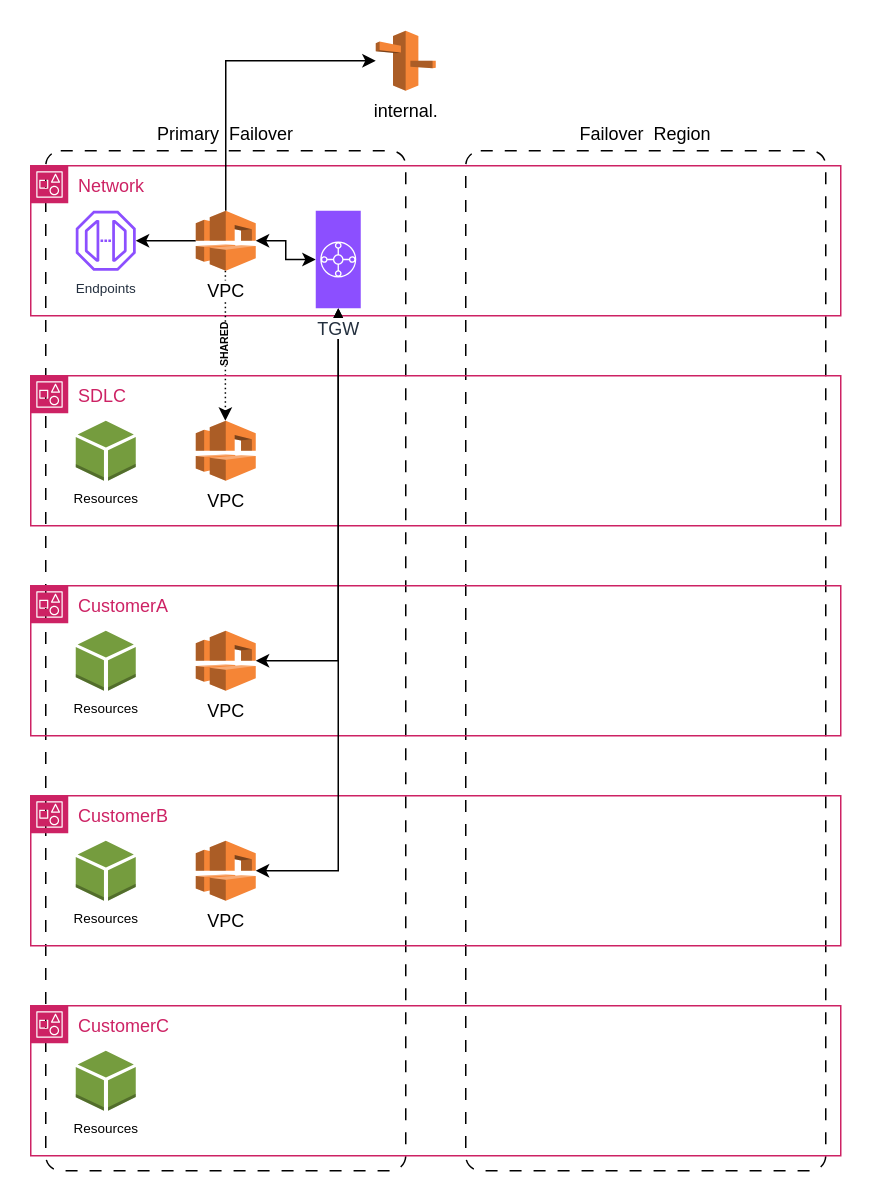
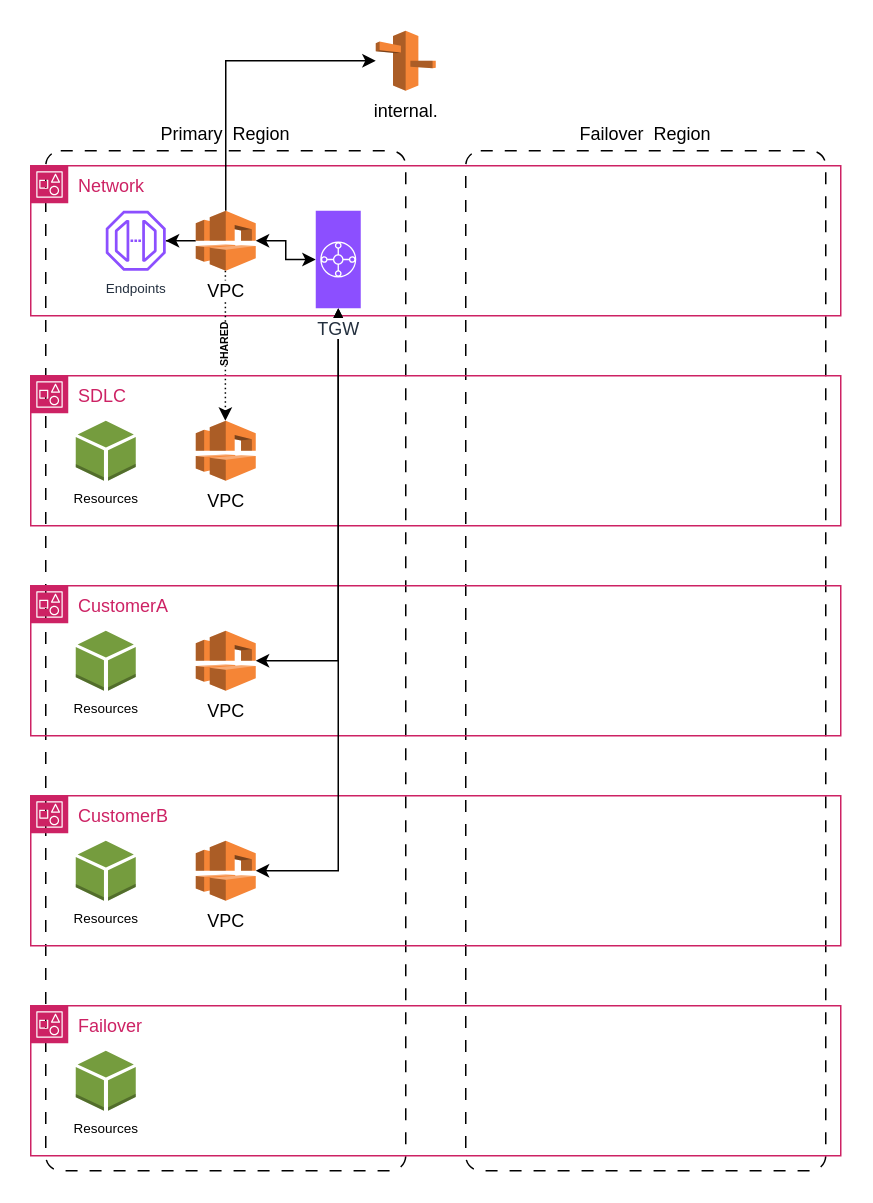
  <mxCell id="0" />
  <mxCell id="1" parent="0" />
  <mxCell id="2" value="Failover&amp;nbsp; Region" style="html=1;align=center;verticalAlign=top;rounded=1;absoluteArcSize=1;arcSize=20;dashed=1;whiteSpace=wrap;horizontal=1;spacingTop=-25;fillColor=none;labelBackgroundColor=default;dashPattern=8 8;" parent="1" vertex="1"><mxGeometry x="310" y="100" width="240" height="680" as="geometry" /></mxCell>
- <mxCell id="3" value="Primary&amp;nbsp; Failover" style="html=1;align=center;verticalAlign=top;rounded=1;absoluteArcSize=1;arcSize=20;dashed=1;whiteSpace=wrap;horizontal=1;spacingTop=-25;fillColor=none;labelBackgroundColor=default;dashPattern=8 8;" parent="1" vertex="1"><mxGeometry x="30" y="100" width="240" height="680" as="geometry" /></mxCell>
+ <mxCell id="3" value="Primary&amp;nbsp; Region" style="html=1;align=center;verticalAlign=top;rounded=1;absoluteArcSize=1;arcSize=20;dashed=1;whiteSpace=wrap;horizontal=1;spacingTop=-25;fillColor=none;labelBackgroundColor=default;dashPattern=8 8;" parent="1" vertex="1"><mxGeometry x="30" y="100" width="240" height="680" as="geometry" /></mxCell>
  <mxCell id="4" value="Network" style="points=[[0,0],[0.25,0],[0.5,0],[0.75,0],[1,0],[1,0.25],[1,0.5],[1,0.75],[1,1],[0.75,1],[0.5,1],[0.25,1],[0,1],[0,0.75],[0,0.5],[0,0.25]];outlineConnect=0;gradientColor=none;html=1;whiteSpace=wrap;fontSize=12;fontStyle=0;container=1;pointerEvents=0;collapsible=0;recursiveResize=0;shape=mxgraph.aws4.group;grIcon=mxgraph.aws4.group_account;strokeColor=#CD2264;fillColor=none;verticalAlign=top;align=left;spacingLeft=30;fontColor=#CD2264;dashed=0;" parent="1" vertex="1"><mxGeometry x="20" y="110" width="540" height="100" as="geometry" /></mxCell>
  <mxCell id="5" value="SHARED" style="edgeStyle=orthogonalEdgeStyle;rounded=0;orthogonalLoop=1;jettySize=auto;html=1;entryX=0.5;entryY=0;entryDx=0;entryDy=0;entryPerimeter=0;dashed=1;horizontal=0;fontSize=7;dashPattern=1 2;fontStyle=1;labelBackgroundColor=default;" parent="4" edge="1"><mxGeometry relative="1" as="geometry"><mxPoint x="129.75" y="70" as="sourcePoint" /><mxPoint x="129.75" y="170" as="targetPoint" /></mxGeometry></mxCell>
  <mxCell id="6" value="SDLC " style="points=[[0,0],[0.25,0],[0.5,0],[0.75,0],[1,0],[1,0.25],[1,0.5],[1,0.75],[1,1],[0.75,1],[0.5,1],[0.25,1],[0,1],[0,0.75],[0,0.5],[0,0.25]];outlineConnect=0;gradientColor=none;html=1;whiteSpace=wrap;fontSize=12;fontStyle=0;container=1;pointerEvents=0;collapsible=0;recursiveResize=0;shape=mxgraph.aws4.group;grIcon=mxgraph.aws4.group_account;strokeColor=#CD2264;fillColor=none;verticalAlign=top;align=left;spacingLeft=30;fontColor=#CD2264;dashed=0;" parent="1" vertex="1"><mxGeometry x="20" y="250" width="540" height="100" as="geometry" /></mxCell>
  <mxCell id="7" value="Resources" style="outlineConnect=0;dashed=0;verticalLabelPosition=bottom;verticalAlign=top;align=center;html=1;shape=mxgraph.aws3.resources;fillColor=#759C3E;gradientColor=none;fontSize=9;" parent="6" vertex="1"><mxGeometry x="30" y="30" width="40" height="40" as="geometry" /></mxCell>
  <mxCell id="8" value="CustomerA" style="points=[[0,0],[0.25,0],[0.5,0],[0.75,0],[1,0],[1,0.25],[1,0.5],[1,0.75],[1,1],[0.75,1],[0.5,1],[0.25,1],[0,1],[0,0.75],[0,0.5],[0,0.25]];outlineConnect=0;gradientColor=none;html=1;whiteSpace=wrap;fontSize=12;fontStyle=0;container=1;pointerEvents=0;collapsible=0;recursiveResize=0;shape=mxgraph.aws4.group;grIcon=mxgraph.aws4.group_account;strokeColor=#CD2264;fillColor=none;verticalAlign=top;align=left;spacingLeft=30;fontColor=#CD2264;dashed=0;" parent="1" vertex="1"><mxGeometry x="20" y="390" width="540" height="100" as="geometry" /></mxCell>
  <mxCell id="9" value="CustomerB" style="points=[[0,0],[0.25,0],[0.5,0],[0.75,0],[1,0],[1,0.25],[1,0.5],[1,0.75],[1,1],[0.75,1],[0.5,1],[0.25,1],[0,1],[0,0.75],[0,0.5],[0,0.25]];outlineConnect=0;gradientColor=none;html=1;whiteSpace=wrap;fontSize=12;fontStyle=0;container=1;pointerEvents=0;collapsible=0;recursiveResize=0;shape=mxgraph.aws4.group;grIcon=mxgraph.aws4.group_account;strokeColor=#CD2264;fillColor=none;verticalAlign=top;align=left;spacingLeft=30;fontColor=#CD2264;dashed=0;" parent="1" vertex="1"><mxGeometry x="20" y="530" width="540" height="100" as="geometry" /></mxCell>
- <mxCell id="10" value="CustomerC" style="points=[[0,0],[0.25,0],[0.5,0],[0.75,0],[1,0],[1,0.25],[1,0.5],[1,0.75],[1,1],[0.75,1],[0.5,1],[0.25,1],[0,1],[0,0.75],[0,0.5],[0,0.25]];outlineConnect=0;gradientColor=none;html=1;whiteSpace=wrap;fontSize=12;fontStyle=0;container=1;pointerEvents=0;collapsible=0;recursiveResize=0;shape=mxgraph.aws4.group;grIcon=mxgraph.aws4.group_account;strokeColor=#CD2264;fillColor=none;verticalAlign=top;align=left;spacingLeft=30;fontColor=#CD2264;dashed=0;" parent="1" vertex="1"><mxGeometry x="20" y="670" width="540" height="100" as="geometry" /></mxCell>
+ <mxCell id="10" value="Failover" style="points=[[0,0],[0.25,0],[0.5,0],[0.75,0],[1,0],[1,0.25],[1,0.5],[1,0.75],[1,1],[0.75,1],[0.5,1],[0.25,1],[0,1],[0,0.75],[0,0.5],[0,0.25]];outlineConnect=0;gradientColor=none;html=1;whiteSpace=wrap;fontSize=12;fontStyle=0;container=1;pointerEvents=0;collapsible=0;recursiveResize=0;shape=mxgraph.aws4.group;grIcon=mxgraph.aws4.group_account;strokeColor=#CD2264;fillColor=none;verticalAlign=top;align=left;spacingLeft=30;fontColor=#CD2264;dashed=0;" parent="1" vertex="1"><mxGeometry x="20" y="670" width="540" height="100" as="geometry" /></mxCell>
  <mxCell id="11" style="edgeStyle=orthogonalEdgeStyle;rounded=0;orthogonalLoop=1;jettySize=auto;html=1;exitX=0.5;exitY=0;exitDx=0;exitDy=0;exitPerimeter=0;" parent="1" source="17" target="16" edge="1"><mxGeometry relative="1" as="geometry"><mxPoint x="210" as="targetPoint" y="-20" /><mxPoint x="149.97" y="30" as="sourcePoint" /><Array as="points"><mxPoint x="150" y="40" /></Array></mxGeometry></mxCell>
  <mxCell id="12" style="edgeStyle=orthogonalEdgeStyle;rounded=0;orthogonalLoop=1;jettySize=auto;html=1;entryX=0.5;entryY=1;entryDx=0;entryDy=0;entryPerimeter=0;startArrow=classic;startFill=1;" parent="1" source="21" target="18" edge="1"><mxGeometry relative="1" as="geometry" /></mxCell>
  <mxCell id="13" style="edgeStyle=orthogonalEdgeStyle;rounded=0;orthogonalLoop=1;jettySize=auto;html=1;entryX=0.5;entryY=1;entryDx=0;entryDy=0;entryPerimeter=0;startArrow=classic;startFill=1;" parent="1" source="22" target="18" edge="1"><mxGeometry relative="1" as="geometry" /></mxCell>
  <mxCell id="14" style="edgeStyle=orthogonalEdgeStyle;rounded=0;orthogonalLoop=1;jettySize=auto;html=1;" parent="1" source="17" target="19" edge="1"><mxGeometry relative="1" as="geometry" /></mxCell>
  <mxCell id="15" style="edgeStyle=orthogonalEdgeStyle;rounded=0;orthogonalLoop=1;jettySize=auto;html=1;entryX=0;entryY=0.5;entryDx=0;entryDy=0;entryPerimeter=0;startArrow=classic;startFill=1;" parent="1" source="17" target="18" edge="1"><mxGeometry relative="1" as="geometry" /></mxCell>
  <mxCell id="16" value="internal." style="outlineConnect=0;dashed=0;verticalLabelPosition=bottom;verticalAlign=top;align=center;html=1;shape=mxgraph.aws3.route_53;fillColor=#F58536;gradientColor=none;" parent="1" vertex="1"><mxGeometry x="250" y="20" width="40" height="40" as="geometry" /></mxCell>
  <mxCell id="17" value="VPC" style="outlineConnect=0;dashed=0;verticalLabelPosition=bottom;verticalAlign=top;align=center;html=1;shape=mxgraph.aws3.vpc;fillColor=#F58536;gradientColor=none;labelBackgroundColor=default;" parent="1" vertex="1"><mxGeometry x="130" y="140" width="40" height="40" as="geometry" /></mxCell>
  <mxCell id="18" value="TGW" style="sketch=0;points=[[0,0,0],[0.25,0,0],[0.5,0,0],[0.75,0,0],[1,0,0],[0,1,0],[0.25,1,0],[0.5,1,0],[0.75,1,0],[1,1,0],[0,0.25,0],[0,0.5,0],[0,0.75,0],[1,0.25,0],[1,0.5,0],[1,0.75,0]];outlineConnect=0;fontColor=#232F3E;fillColor=#8C4FFF;strokeColor=#ffffff;dashed=0;verticalLabelPosition=bottom;verticalAlign=top;align=center;html=1;fontSize=12;fontStyle=0;aspect=fixed;shape=mxgraph.aws4.resourceIcon;resIcon=mxgraph.aws4.transit_gateway;labelBackgroundColor=default;" parent="1" vertex="1"><mxGeometry x="210" y="140" width="30" height="65" as="geometry" /></mxCell>
- <mxCell id="19" value="Endpoints" style="sketch=0;outlineConnect=0;fontColor=#232F3E;gradientColor=none;fillColor=#8C4FFF;strokeColor=none;dashed=0;verticalLabelPosition=bottom;verticalAlign=top;align=center;html=1;fontSize=9;fontStyle=0;aspect=fixed;pointerEvents=1;shape=mxgraph.aws4.endpoint;labelBackgroundColor=default;" parent="1" vertex="1"><mxGeometry x="50" y="140" width="40" height="40" as="geometry" /></mxCell>
+ <mxCell id="19" value="Endpoints" style="sketch=0;outlineConnect=0;fontColor=#232F3E;gradientColor=none;fillColor=#8C4FFF;strokeColor=none;dashed=0;verticalLabelPosition=bottom;verticalAlign=top;align=center;html=1;fontSize=9;fontStyle=0;aspect=fixed;pointerEvents=1;shape=mxgraph.aws4.endpoint;labelBackgroundColor=default;" parent="1" vertex="1"><mxGeometry x="70" y="140" width="40" height="40" as="geometry" /></mxCell>
  <mxCell id="20" value="VPC" style="outlineConnect=0;dashed=0;verticalLabelPosition=bottom;verticalAlign=top;align=center;html=1;shape=mxgraph.aws3.vpc;fillColor=#F58536;gradientColor=none;labelBackgroundColor=default;" parent="1" vertex="1"><mxGeometry x="130" y="280" width="40" height="40" as="geometry" /></mxCell>
  <mxCell id="21" value="VPC" style="outlineConnect=0;dashed=0;verticalLabelPosition=bottom;verticalAlign=top;align=center;html=1;shape=mxgraph.aws3.vpc;fillColor=#F58536;gradientColor=none;labelBackgroundColor=default;" parent="1" vertex="1"><mxGeometry x="130" y="420" width="40" height="40" as="geometry" /></mxCell>
  <mxCell id="22" value="VPC" style="outlineConnect=0;dashed=0;verticalLabelPosition=bottom;verticalAlign=top;align=center;html=1;shape=mxgraph.aws3.vpc;fillColor=#F58536;gradientColor=none;labelBackgroundColor=default;" parent="1" vertex="1"><mxGeometry x="130" y="560" width="40" height="40" as="geometry" /></mxCell>
  <mxCell id="23" value="Resources" style="outlineConnect=0;dashed=0;verticalLabelPosition=bottom;verticalAlign=top;align=center;html=1;shape=mxgraph.aws3.resources;fillColor=#759C3E;gradientColor=none;fontSize=9;" parent="1" vertex="1"><mxGeometry x="50" y="420" width="40" height="40" as="geometry" /></mxCell>
  <mxCell id="24" value="Resources" style="outlineConnect=0;dashed=0;verticalLabelPosition=bottom;verticalAlign=top;align=center;html=1;shape=mxgraph.aws3.resources;fillColor=#759C3E;gradientColor=none;fontSize=9;" parent="1" vertex="1"><mxGeometry x="50" y="560" width="40" height="40" as="geometry" /></mxCell>
  <mxCell id="25" value="Resources" style="outlineConnect=0;dashed=0;verticalLabelPosition=bottom;verticalAlign=top;align=center;html=1;shape=mxgraph.aws3.resources;fillColor=#759C3E;gradientColor=none;fontSize=9;" parent="1" vertex="1"><mxGeometry x="50" y="700" width="40" height="40" as="geometry" /></mxCell>
